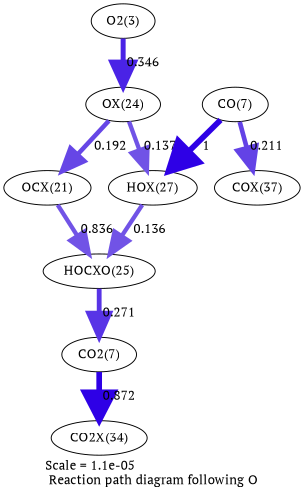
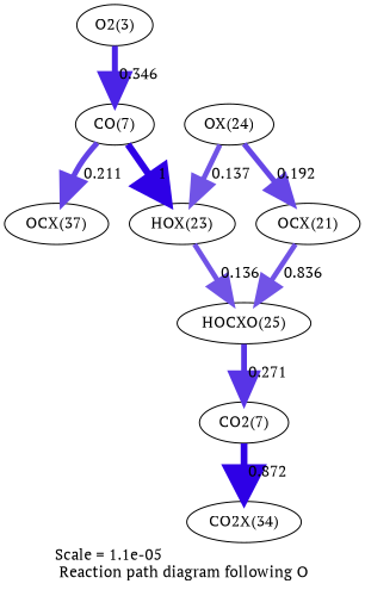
  digraph {
    fontname="PT Serif"
    label="Scale = 1.1e-05\l Reaction path diagram following O"
    node [fontname="PT Serif"]
    edge [arrowsize=2.25 color="0.7, 0.636, 0.9" fontname="PT Serif" penwidth=4.49]
    n1 [label="O2(3)"]
    n2 [label="OX(24)"]
-   n3 [label="HOX(27)"]
+   n3 [label="HOX(23)"]
    n4 [label="OCX(21)"]
    n5 [label="HOCXO(25)"]
    n6 [label="CO2(7)"]
    n7 [label="CO2X(34)"]
    n8 [label="CO(7)"]
-   n9 [label="COX(37)"]
-   n1 -> n2 [arrowsize=2.6 color="0.7, 0.846, 0.9" label=" 0.346" penwidth=5.2]
+   n9 [label="OCX(37)"]
+   n1 -> n8 [arrowsize=2.6 color="0.7, 0.846, 0.9" label=" 0.346" penwidth=5.2]
    n2 -> n3 [color="0.7, 0.637, 0.9" label=" 0.137" penwidth=4.5]
    n2 -> n4 [arrowsize=2.38 color="0.7, 0.692, 0.9" label=" 0.192" penwidth=4.75]
    n3 -> n5 [label=" 0.136"]
    n4 -> n5 [label=" 0.836"]
    n5 -> n6 [arrowsize=2.51 color="0.7, 0.771, 0.9" label=" 0.271" penwidth=5.01]
    n6 -> n7 [arrowsize=2.95 color="0.7, 1.37, 0.9" label=" 0.872" penwidth=5.9]
    n8 -> n3 [arrowsize=3 color="0.7, 1.5, 0.9" label=" 1" penwidth=6]
    n8 -> n9 [arrowsize=2.41 color="0.7, 0.711, 0.9" label=" 0.211" penwidth=4.83]
  }
